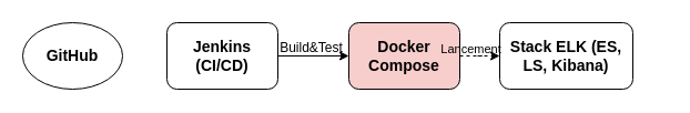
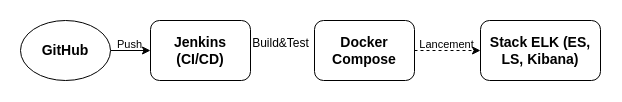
  <mxCell id="0" />
  <mxCell id="1" parent="0" />
+ <mxCell id="2" value="" style="edgeStyle=orthogonalEdgeStyle;rounded=0;orthogonalLoop=1;jettySize=auto;html=1;" edge="1" parent="1" source="4" target="6"><mxGeometry relative="1" as="geometry" /></mxCell>
+ <mxCell id="3" value="Push" style="edgeLabel;html=1;align=center;verticalAlign=middle;resizable=0;points=[];labelBackgroundColor=none;" vertex="1" connectable="0" parent="2"><mxGeometry x="-0.28" y="-1" relative="1" as="geometry"><mxPoint x="4" y="-8" as="offset" /></mxGeometry></mxCell>
  <mxCell id="4" value="&lt;font style=&quot;font-size: 14px;&quot;&gt;&lt;b&gt;GitHub&lt;/b&gt;&lt;/font&gt;" style="ellipse;whiteSpace=wrap;html=1;" vertex="1" parent="1"><mxGeometry x="20" y="20" width="90" height="60" as="geometry" /></mxCell>
- <mxCell id="5" value="" style="edgeStyle=orthogonalEdgeStyle;rounded=0;orthogonalLoop=1;jettySize=auto;html=1;" edge="1" parent="1" source="6" target="7"><mxGeometry relative="1" as="geometry" /></mxCell>
  <mxCell id="6" value="&lt;font style=&quot;font-size: 14px;&quot;&gt;&lt;b&gt;Jenkins (CI/CD)&lt;/b&gt;&lt;/font&gt;" style="rounded=1;whiteSpace=wrap;html=1;" vertex="1" parent="1"><mxGeometry x="150" y="20" width="100" height="60" as="geometry" /></mxCell>
- <mxCell id="7" value="&lt;font style=&quot;font-size: 14px;&quot;&gt;&lt;b&gt;Docker Compose&lt;/b&gt;&lt;/font&gt;" style="rounded=1;whiteSpace=wrap;html=1;fillColor=#f8cecc;" vertex="1" parent="1"><mxGeometry x="314" y="20" width="100" height="60" as="geometry" /></mxCell>
- <mxCell id="8" value="&lt;font style=&quot;font-size: 14px;&quot;&gt;&lt;b&gt;Stack ELK (ES, LS, Kibana)&lt;/b&gt;&lt;/font&gt;" style="rounded=1;whiteSpace=wrap;html=1;" vertex="1" parent="1"><mxGeometry x="450" y="20" width="120" height="60" as="geometry" /></mxCell>
+ <mxCell id="7" value="&lt;font style=&quot;font-size: 14px;&quot;&gt;&lt;b&gt;Docker Compose&lt;/b&gt;&lt;/font&gt;" style="rounded=1;whiteSpace=wrap;html=1;" vertex="1" parent="1"><mxGeometry x="314" y="20" width="100" height="60" as="geometry" /></mxCell>
+ <mxCell id="8" value="&lt;font style=&quot;font-size: 14px;&quot;&gt;&lt;b&gt;Stack ELK (ES, LS, Kibana)&lt;/b&gt;&lt;/font&gt;" style="rounded=1;whiteSpace=wrap;html=1;" vertex="1" parent="1"><mxGeometry x="480" y="20" width="120" height="60" as="geometry" /></mxCell>
  <mxCell id="9" value="Build&amp;amp;Test" style="text;html=1;align=center;verticalAlign=middle;resizable=0;points=[];autosize=1;strokeColor=none;fillColor=none;" vertex="1" parent="1"><mxGeometry x="240" y="28" width="80" height="30" as="geometry" /></mxCell>
  <mxCell id="10" value="" style="edgeStyle=orthogonalEdgeStyle;rounded=0;orthogonalLoop=1;jettySize=auto;html=1;dashed=1;" edge="1" parent="1" source="7" target="8"><mxGeometry relative="1" as="geometry" /></mxCell>
  <mxCell id="11" value="Lancement" style="edgeLabel;html=1;align=center;verticalAlign=middle;resizable=0;points=[];labelBackgroundColor=none;" vertex="1" connectable="0" parent="10"><mxGeometry x="0.2" relative="1" as="geometry"><mxPoint x="-9" y="-7" as="offset" /></mxGeometry></mxCell>
